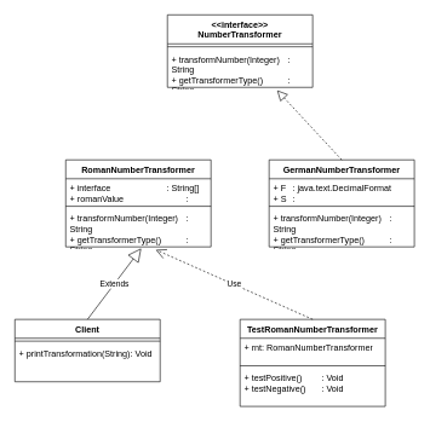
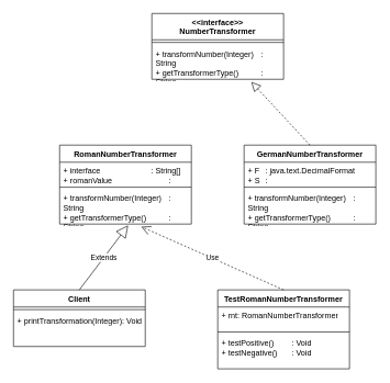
  <mxCell id="0" />
  <mxCell id="1" parent="0" />
  <mxCell id="2" value="RomanNumberTransformer" style="swimlane;fontStyle=1;align=center;verticalAlign=top;childLayout=stackLayout;horizontal=1;startSize=26;horizontalStack=0;resizeParent=1;resizeParentMax=0;resizeLast=0;collapsible=1;marginBottom=0;whiteSpace=wrap;html=1;" vertex="1" parent="1"><mxGeometry x="90" y="220" width="200" height="120" as="geometry" /></mxCell>
  <mxCell id="3" value="&lt;div&gt;+ interface&lt;span style=&quot;white-space: pre;&quot;&gt;&#09;&lt;span style=&quot;white-space: pre;&quot;&gt;&#09;&lt;/span&gt;&lt;span style=&quot;white-space: pre;&quot;&gt;&#09;&lt;/span&gt;&lt;/span&gt;: String[]&lt;/div&gt;&lt;div&gt;+ romanValue&lt;span style=&quot;white-space: pre;&quot;&gt;&#09;&lt;/span&gt;&lt;span style=&quot;white-space: pre;&quot;&gt;&#09;&lt;/span&gt;&lt;span style=&quot;white-space: pre;&quot;&gt;&#09;&lt;/span&gt;&lt;span style=&quot;white-space: pre;&quot;&gt;&#09;&lt;/span&gt;: String[]&lt;br&gt;&lt;/div&gt;" style="text;strokeColor=none;fillColor=none;align=left;verticalAlign=top;spacingLeft=4;spacingRight=4;overflow=hidden;rotatable=0;points=[[0,0.5],[1,0.5]];portConstraint=eastwest;whiteSpace=wrap;html=1;" vertex="1" parent="2"><mxGeometry y="26" width="200" height="34" as="geometry" /></mxCell>
  <mxCell id="4" value="" style="line;strokeWidth=1;fillColor=none;align=left;verticalAlign=middle;spacingTop=-1;spacingLeft=3;spacingRight=3;rotatable=0;labelPosition=right;points=[];portConstraint=eastwest;strokeColor=inherit;" vertex="1" parent="2"><mxGeometry y="60" width="200" height="8" as="geometry" /></mxCell>
  <mxCell id="5" value="&lt;div&gt;+ transformNumber(Integer)&lt;span style=&quot;white-space: pre;&quot;&gt;&#09;&lt;/span&gt;: String&lt;/div&gt;&lt;div&gt;+ getTransformerType()&lt;span style=&quot;white-space: pre;&quot;&gt;&#09;&lt;/span&gt;&lt;span style=&quot;white-space: pre;&quot;&gt;&#09;&lt;/span&gt;: String&lt;br&gt;&lt;/div&gt;" style="text;strokeColor=none;fillColor=none;align=left;verticalAlign=top;spacingLeft=4;spacingRight=4;overflow=hidden;rotatable=0;points=[[0,0.5],[1,0.5]];portConstraint=eastwest;whiteSpace=wrap;html=1;" vertex="1" parent="2"><mxGeometry y="68" width="200" height="52" as="geometry" /></mxCell>
  <mxCell id="6" value="&lt;div&gt;&amp;lt;&amp;lt;interface&amp;gt;&amp;gt;&lt;br&gt;&lt;/div&gt;&lt;div&gt;NumberTransformer&lt;/div&gt;" style="swimlane;fontStyle=1;align=center;verticalAlign=top;childLayout=stackLayout;horizontal=1;startSize=40;horizontalStack=0;resizeParent=1;resizeParentMax=0;resizeLast=0;collapsible=1;marginBottom=0;whiteSpace=wrap;html=1;" vertex="1" parent="1"><mxGeometry x="230" y="20" width="200" height="100" as="geometry" /></mxCell>
  <mxCell id="7" value="" style="line;strokeWidth=1;fillColor=none;align=left;verticalAlign=middle;spacingTop=-1;spacingLeft=3;spacingRight=3;rotatable=0;labelPosition=right;points=[];portConstraint=eastwest;strokeColor=inherit;" vertex="1" parent="6"><mxGeometry y="40" width="200" height="8" as="geometry" /></mxCell>
  <mxCell id="8" value="&lt;div&gt;+ transformNumber(Integer)&lt;span style=&quot;white-space: pre;&quot;&gt;&#09;&lt;/span&gt;: String&lt;/div&gt;&lt;div&gt;+ getTransformerType()&lt;span style=&quot;white-space: pre;&quot;&gt;&#09;&lt;/span&gt;&lt;span style=&quot;white-space: pre;&quot;&gt;&#09;&lt;/span&gt;: String&lt;br&gt;&lt;/div&gt;" style="text;strokeColor=none;fillColor=none;align=left;verticalAlign=top;spacingLeft=4;spacingRight=4;overflow=hidden;rotatable=0;points=[[0,0.5],[1,0.5]];portConstraint=eastwest;whiteSpace=wrap;html=1;" vertex="1" parent="6"><mxGeometry y="48" width="200" height="52" as="geometry" /></mxCell>
  <mxCell id="9" value="GermanNumberTransformer" style="swimlane;fontStyle=1;align=center;verticalAlign=top;childLayout=stackLayout;horizontal=1;startSize=26;horizontalStack=0;resizeParent=1;resizeParentMax=0;resizeLast=0;collapsible=1;marginBottom=0;whiteSpace=wrap;html=1;" vertex="1" parent="1"><mxGeometry x="370" y="220" width="200" height="120" as="geometry" /></mxCell>
  <mxCell id="10" value="&lt;div&gt;+ F&lt;span style=&quot;white-space: pre;&quot;&gt;&#09;&lt;/span&gt;: java.text.DecimalFormat&lt;/div&gt;&lt;div&gt;+ S&lt;span style=&quot;white-space: pre;&quot;&gt;&#09;&lt;/span&gt;: java.text.DecimalFormatSymbols&lt;br&gt;&lt;/div&gt;" style="text;strokeColor=none;fillColor=none;align=left;verticalAlign=top;spacingLeft=4;spacingRight=4;overflow=hidden;rotatable=0;points=[[0,0.5],[1,0.5]];portConstraint=eastwest;whiteSpace=wrap;html=1;" vertex="1" parent="9"><mxGeometry y="26" width="200" height="34" as="geometry" /></mxCell>
  <mxCell id="11" value="" style="line;strokeWidth=1;fillColor=none;align=left;verticalAlign=middle;spacingTop=-1;spacingLeft=3;spacingRight=3;rotatable=0;labelPosition=right;points=[];portConstraint=eastwest;strokeColor=inherit;" vertex="1" parent="9"><mxGeometry y="60" width="200" height="8" as="geometry" /></mxCell>
  <mxCell id="12" value="&lt;div&gt;+ transformNumber(Integer)&lt;span style=&quot;white-space: pre;&quot;&gt;&#09;&lt;/span&gt;: String&lt;/div&gt;&lt;div&gt;+ getTransformerType()&lt;span style=&quot;white-space: pre;&quot;&gt;&#09;&lt;/span&gt;&lt;span style=&quot;white-space: pre;&quot;&gt;&#09;&lt;/span&gt;: String&lt;br&gt;&lt;/div&gt;" style="text;strokeColor=none;fillColor=none;align=left;verticalAlign=top;spacingLeft=4;spacingRight=4;overflow=hidden;rotatable=0;points=[[0,0.5],[1,0.5]];portConstraint=eastwest;whiteSpace=wrap;html=1;" vertex="1" parent="9"><mxGeometry y="68" width="200" height="52" as="geometry" /></mxCell>
  <mxCell id="13" value="Client" style="swimlane;fontStyle=1;align=center;verticalAlign=top;childLayout=stackLayout;horizontal=1;startSize=26;horizontalStack=0;resizeParent=1;resizeParentMax=0;resizeLast=0;collapsible=1;marginBottom=0;whiteSpace=wrap;html=1;" vertex="1" parent="1"><mxGeometry x="20" y="440" width="200" height="86" as="geometry" /></mxCell>
  <mxCell id="14" value="" style="line;strokeWidth=1;fillColor=none;align=left;verticalAlign=middle;spacingTop=-1;spacingLeft=3;spacingRight=3;rotatable=0;labelPosition=right;points=[];portConstraint=eastwest;strokeColor=inherit;" vertex="1" parent="13"><mxGeometry y="26" width="200" height="8" as="geometry" /></mxCell>
- <mxCell id="15" value="+ printTransformation(String): Void" style="text;strokeColor=none;fillColor=none;align=left;verticalAlign=top;spacingLeft=4;spacingRight=4;overflow=hidden;rotatable=0;points=[[0,0.5],[1,0.5]];portConstraint=eastwest;whiteSpace=wrap;html=1;" vertex="1" parent="13"><mxGeometry y="34" width="200" height="52" as="geometry" /></mxCell>
+ <mxCell id="15" value="+ printTransformation(Integer): Void" style="text;strokeColor=none;fillColor=none;align=left;verticalAlign=top;spacingLeft=4;spacingRight=4;overflow=hidden;rotatable=0;points=[[0,0.5],[1,0.5]];portConstraint=eastwest;whiteSpace=wrap;html=1;" vertex="1" parent="13"><mxGeometry y="34" width="200" height="52" as="geometry" /></mxCell>
  <mxCell id="16" value="" style="endArrow=block;dashed=1;endFill=0;endSize=12;html=1;rounded=0;exitX=0.5;exitY=0;exitDx=0;exitDy=0;entryX=0.755;entryY=1.077;entryDx=0;entryDy=0;entryPerimeter=0;" edge="1" parent="1" source="9" target="8"><mxGeometry width="160" relative="1" as="geometry"><mxPoint x="200" y="230" as="sourcePoint" /><mxPoint x="304" y="132" as="targetPoint" /></mxGeometry></mxCell>
  <mxCell id="17" value="Extends" style="endArrow=block;endSize=16;endFill=0;html=1;rounded=0;entryX=0.52;entryY=1.038;entryDx=0;entryDy=0;exitX=0.5;exitY=0;exitDx=0;exitDy=0;entryPerimeter=0;" edge="1" parent="1" source="13" target="5"><mxGeometry width="160" relative="1" as="geometry"><mxPoint x="270" y="390" as="sourcePoint" /><mxPoint x="430" y="390" as="targetPoint" /></mxGeometry></mxCell>
  <mxCell id="18" value="TestRomanNumberTransformer" style="swimlane;fontStyle=1;align=center;verticalAlign=top;childLayout=stackLayout;horizontal=1;startSize=26;horizontalStack=0;resizeParent=1;resizeParentMax=0;resizeLast=0;collapsible=1;marginBottom=0;whiteSpace=wrap;html=1;" vertex="1" parent="1"><mxGeometry x="330" y="440" width="200" height="120" as="geometry" /></mxCell>
  <mxCell id="19" value="&lt;div&gt;+ rnt: RomanNumberTransformer&lt;br&gt;&lt;/div&gt;" style="text;strokeColor=none;fillColor=none;align=left;verticalAlign=top;spacingLeft=4;spacingRight=4;overflow=hidden;rotatable=0;points=[[0,0.5],[1,0.5]];portConstraint=eastwest;whiteSpace=wrap;html=1;" vertex="1" parent="18"><mxGeometry y="26" width="200" height="34" as="geometry" /></mxCell>
  <mxCell id="20" value="" style="line;strokeWidth=1;fillColor=none;align=left;verticalAlign=middle;spacingTop=-1;spacingLeft=3;spacingRight=3;rotatable=0;labelPosition=right;points=[];portConstraint=eastwest;strokeColor=inherit;" vertex="1" parent="18"><mxGeometry y="60" width="200" height="8" as="geometry" /></mxCell>
  <mxCell id="21" value="&lt;div&gt;+ testPositive()&lt;span style=&quot;white-space: pre;&quot;&gt;&#09;&lt;/span&gt;: Void&lt;/div&gt;&lt;div&gt;+ testNegative()&lt;span style=&quot;white-space: pre;&quot;&gt;&#09;&lt;/span&gt;: Void&lt;br&gt;&lt;/div&gt;" style="text;strokeColor=none;fillColor=none;align=left;verticalAlign=top;spacingLeft=4;spacingRight=4;overflow=hidden;rotatable=0;points=[[0,0.5],[1,0.5]];portConstraint=eastwest;whiteSpace=wrap;html=1;" vertex="1" parent="18"><mxGeometry y="68" width="200" height="52" as="geometry" /></mxCell>
  <mxCell id="22" value="Use" style="endArrow=open;endSize=12;dashed=1;html=1;rounded=0;entryX=0.62;entryY=1.077;entryDx=0;entryDy=0;entryPerimeter=0;exitX=0.5;exitY=0;exitDx=0;exitDy=0;" edge="1" parent="1" source="18" target="5"><mxGeometry width="160" relative="1" as="geometry"><mxPoint x="270" y="360" as="sourcePoint" /><mxPoint x="430" y="360" as="targetPoint" /></mxGeometry></mxCell>
